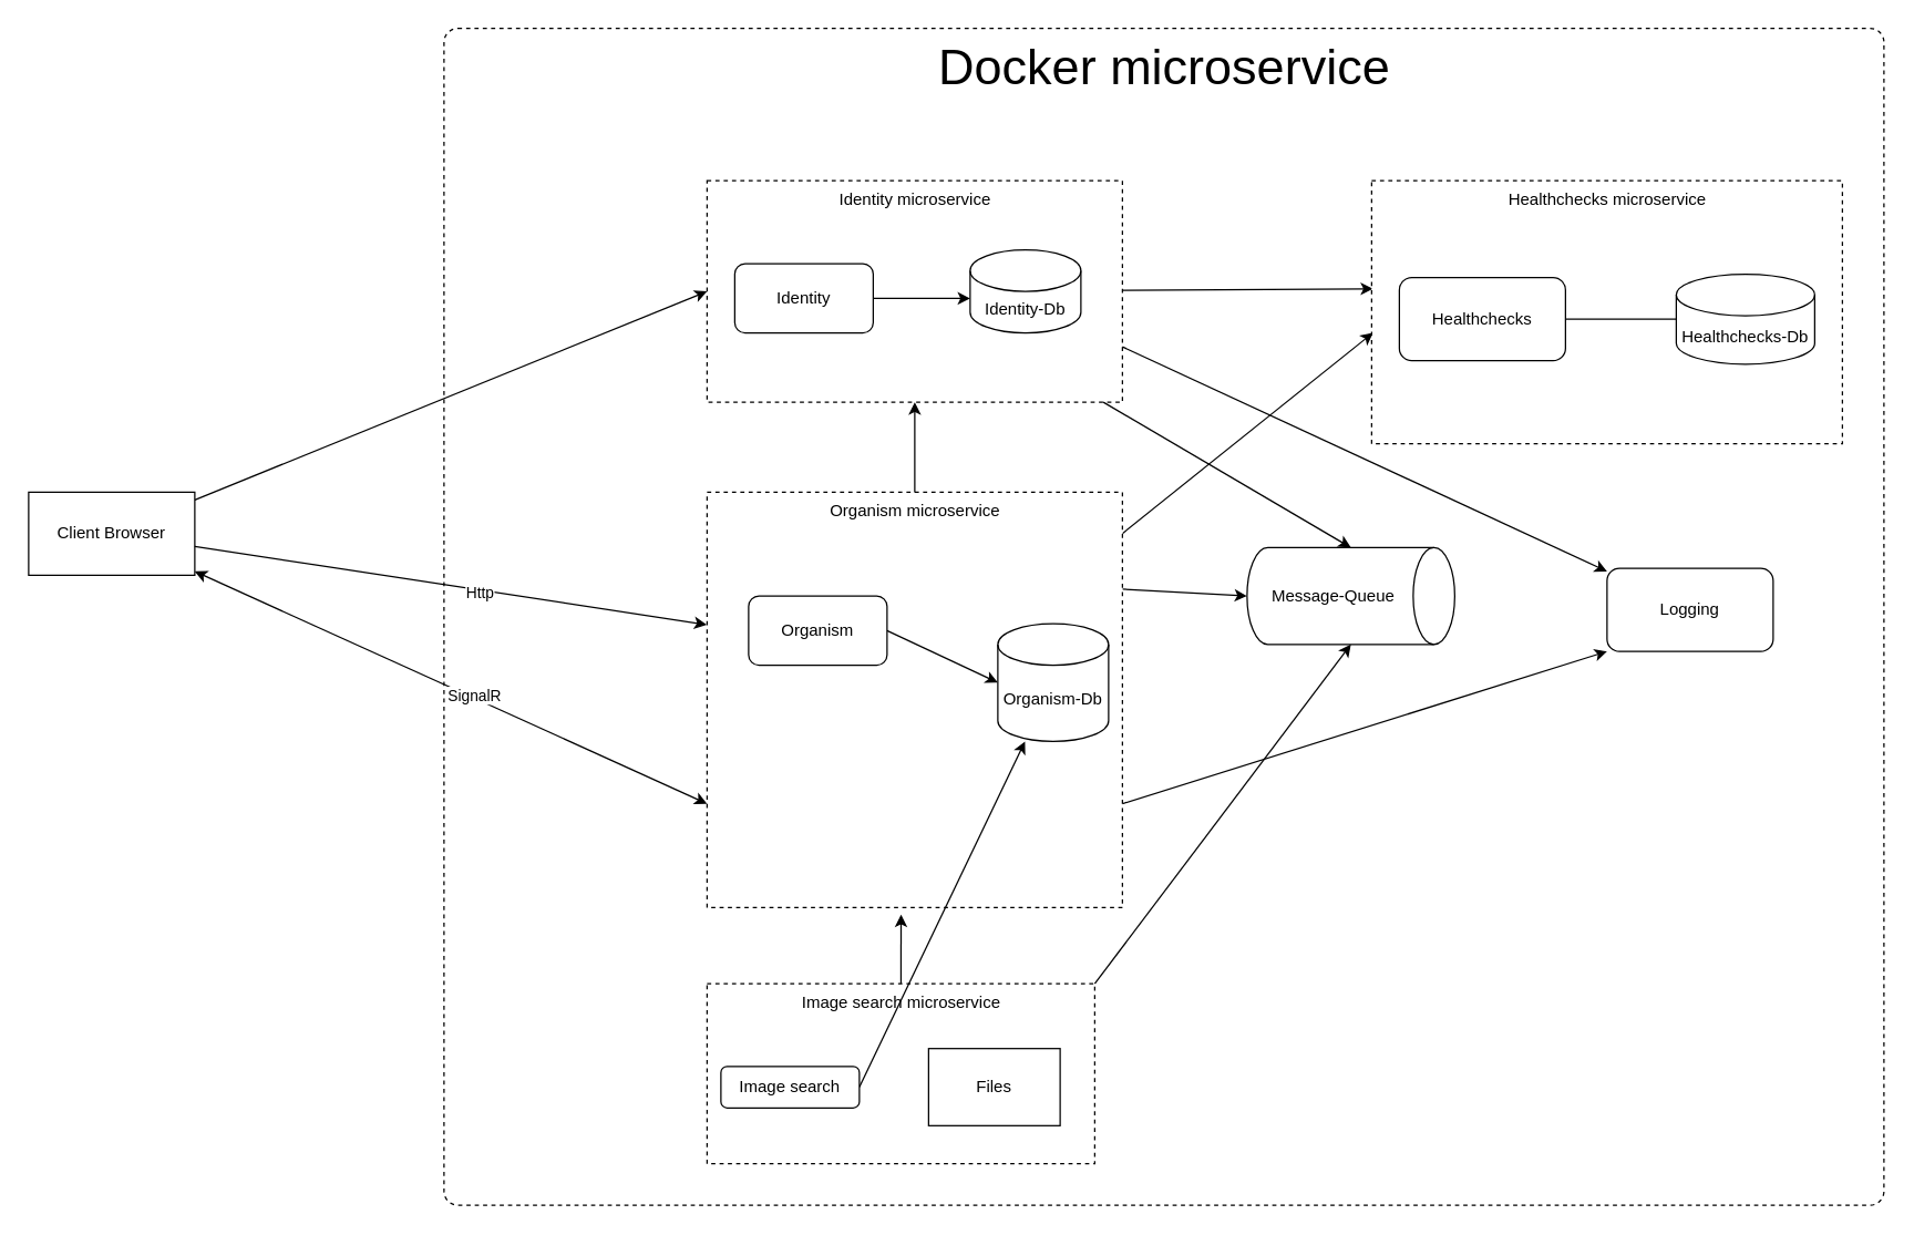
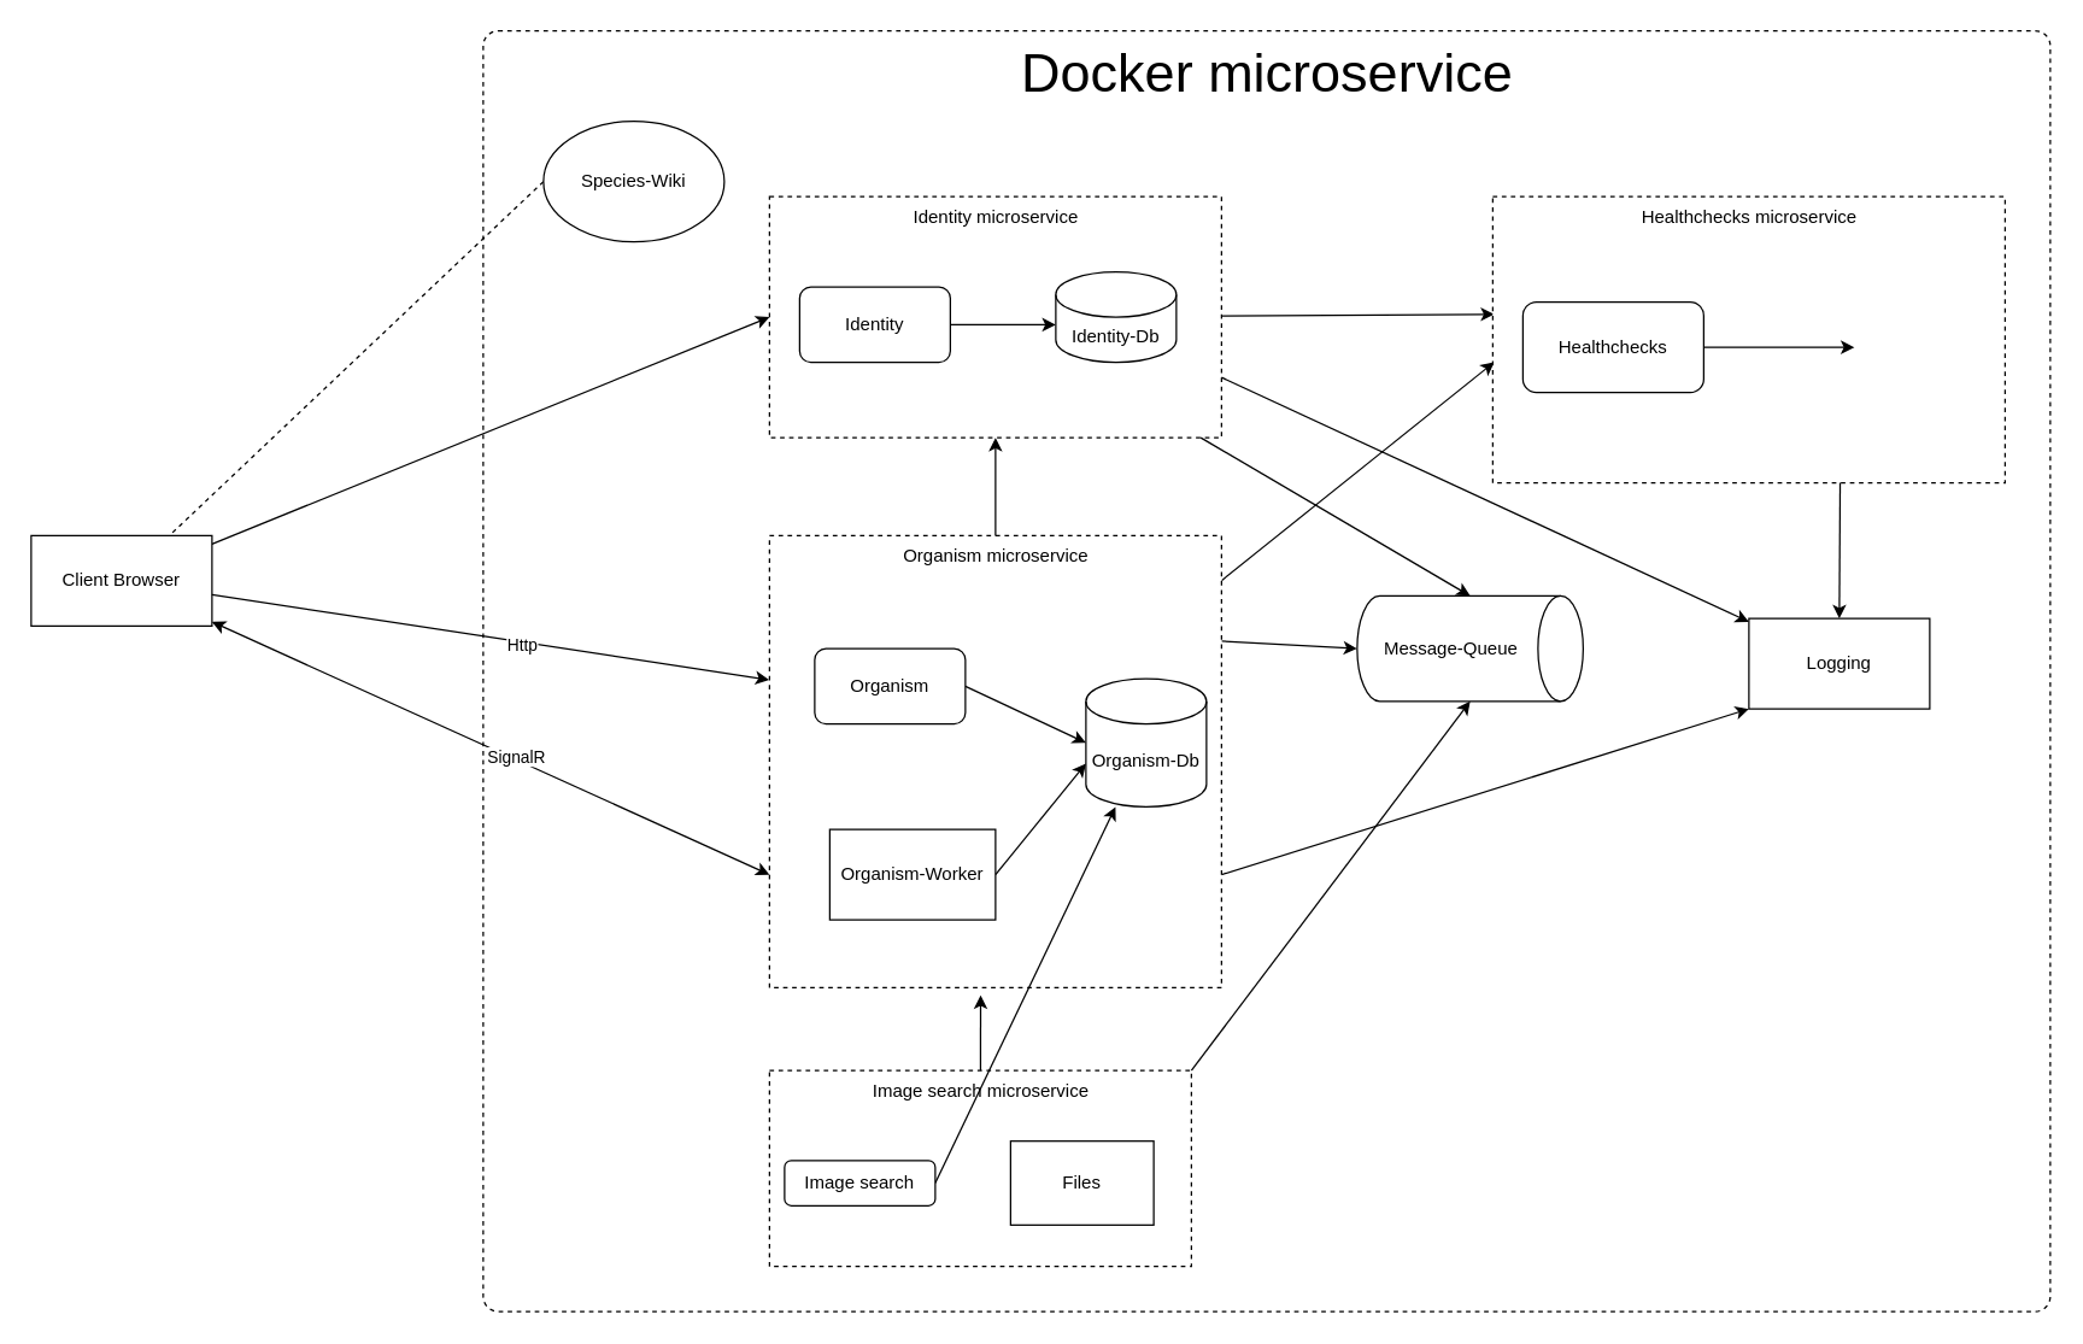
  <mxCell id="0" />
  <mxCell id="1" parent="0" />
  <mxCell id="2" value="" style="group" parent="1" vertex="1" connectable="0"><mxGeometry x="20" y="20" width="1340" height="850" as="geometry" /></mxCell>
  <mxCell id="3" value="&lt;font style=&quot;font-size: 36px&quot;&gt;Docker microservice&lt;/font&gt;" style="html=1;align=center;verticalAlign=top;rounded=1;absoluteArcSize=1;arcSize=20;dashed=1;" parent="2" vertex="1"><mxGeometry x="300" width="1040" height="850" as="geometry" /></mxCell>
  <mxCell id="4" value="" style="group" parent="2" vertex="1" connectable="0"><mxGeometry x="490" y="110" width="300" height="160" as="geometry" /></mxCell>
  <mxCell id="5" value="Identity microservice" style="html=1;align=center;verticalAlign=top;rounded=1;absoluteArcSize=1;arcSize=0;dashed=1;" parent="4" vertex="1"><mxGeometry width="300" height="160" as="geometry" /></mxCell>
  <mxCell id="6" style="edgeStyle=none;html=1;exitX=1;exitY=0.5;exitDx=0;exitDy=0;" parent="4" source="8" edge="1"><mxGeometry relative="1" as="geometry"><mxPoint x="86.12" y="79.999" as="sourcePoint" /><mxPoint x="190" y="85" as="targetPoint" /></mxGeometry></mxCell>
  <mxCell id="7" value="Identity-Db" style="shape=cylinder3;whiteSpace=wrap;html=1;boundedLbl=1;backgroundOutline=1;size=15;" vertex="1" parent="4"><mxGeometry x="190" y="50" width="80" height="60" as="geometry" /></mxCell>
  <mxCell id="8" value="Identity" style="rounded=1;whiteSpace=wrap;html=1;" vertex="1" parent="4"><mxGeometry x="20" y="60" width="100" height="50" as="geometry" /></mxCell>
  <mxCell id="9" style="edgeStyle=none;html=1;endArrow=classic;endFill=1;entryX=0;entryY=0.5;entryDx=0;entryDy=0;" parent="2" source="10" target="5" edge="1"><mxGeometry relative="1" as="geometry" /></mxCell>
  <mxCell id="10" value="Client Browser" style="rounded=0;whiteSpace=wrap;html=1;" parent="2" vertex="1"><mxGeometry y="335" width="120" height="60" as="geometry" /></mxCell>
+ <mxCell id="11" style="edgeStyle=none;html=1;dashed=1;endArrow=none;endFill=0;exitX=0;exitY=0.5;exitDx=0;exitDy=0;" parent="2" source="44" target="10" edge="1"><mxGeometry relative="1" as="geometry"><mxPoint x="320.0" y="110.0" as="sourcePoint" /></mxGeometry></mxCell>
  <mxCell id="12" style="edgeStyle=none;html=1;entryX=0.5;entryY=1;entryDx=0;entryDy=0;entryPerimeter=0;" parent="2" target="43" edge="1"><mxGeometry relative="1" as="geometry"><mxPoint x="790" y="405" as="sourcePoint" /><mxPoint x="850" y="405" as="targetPoint" /></mxGeometry></mxCell>
  <mxCell id="13" style="edgeStyle=none;html=1;exitX=1;exitY=0;exitDx=0;exitDy=0;entryX=1;entryY=0.5;entryDx=0;entryDy=0;entryPerimeter=0;" parent="2" source="33" target="43" edge="1"><mxGeometry relative="1" as="geometry"><mxPoint x="913.819" y="460" as="targetPoint" /></mxGeometry></mxCell>
  <mxCell id="14" style="edgeStyle=none;html=1;entryX=0.003;entryY=0.411;entryDx=0;entryDy=0;entryPerimeter=0;" parent="2" source="5" target="19" edge="1"><mxGeometry relative="1" as="geometry"><mxPoint x="1010" y="218.605" as="targetPoint" /></mxGeometry></mxCell>
  <mxCell id="15" style="edgeStyle=none;html=1;entryX=0.003;entryY=0.578;entryDx=0;entryDy=0;entryPerimeter=0;" parent="2" source="25" target="19" edge="1"><mxGeometry relative="1" as="geometry"><mxPoint x="1010" y="245.116" as="targetPoint" /></mxGeometry></mxCell>
  <mxCell id="16" style="edgeStyle=none;html=1;exitX=1;exitY=0.75;exitDx=0;exitDy=0;" parent="2" source="5" target="45" edge="1"><mxGeometry relative="1" as="geometry"><mxPoint x="1095.221" y="362.36" as="targetPoint" /></mxGeometry></mxCell>
  <mxCell id="17" style="edgeStyle=none;html=1;entryX=0;entryY=1;entryDx=0;entryDy=0;exitX=1;exitY=0.75;exitDx=0;exitDy=0;" parent="2" source="25" target="45" edge="1"><mxGeometry relative="1" as="geometry"><mxPoint x="1100" y="470" as="targetPoint" /></mxGeometry></mxCell>
  <mxCell id="18" value="" style="group" parent="2" vertex="1" connectable="0"><mxGeometry x="970" y="110" width="340" height="190" as="geometry" /></mxCell>
  <mxCell id="19" value="Healthchecks microservice" style="html=1;align=center;verticalAlign=top;rounded=1;absoluteArcSize=1;arcSize=0;dashed=1;" parent="18" vertex="1"><mxGeometry width="340" height="190" as="geometry" /></mxCell>
  <mxCell id="20" style="edgeStyle=none;html=1;exitX=1;exitY=0.5;exitDx=0;exitDy=0;" parent="18" source="22" edge="1"><mxGeometry relative="1" as="geometry"><mxPoint x="114.39" y="100" as="sourcePoint" /><mxPoint x="240" y="100" as="targetPoint" /></mxGeometry></mxCell>
- <mxCell id="21" value="Healthchecks-Db" style="shape=cylinder3;whiteSpace=wrap;html=1;boundedLbl=1;backgroundOutline=1;size=15;" vertex="1" parent="18"><mxGeometry x="220" y="67.5" width="100" height="65" as="geometry" /></mxCell>
  <mxCell id="22" value="Healthchecks" style="rounded=1;whiteSpace=wrap;html=1;" vertex="1" parent="18"><mxGeometry x="20" y="70" width="120" height="60" as="geometry" /></mxCell>
+ <mxCell id="23" style="edgeStyle=none;html=1;exitX=0.678;exitY=0.999;exitDx=0;exitDy=0;exitPerimeter=0;entryX=0.5;entryY=0;entryDx=0;entryDy=0;" parent="2" source="19" target="45" edge="1"><mxGeometry relative="1" as="geometry"><mxPoint x="1200" y="300" as="sourcePoint" /><mxPoint x="1200.087" y="350" as="targetPoint" /></mxGeometry></mxCell>
  <mxCell id="24" value="" style="group" parent="2" vertex="1" connectable="0"><mxGeometry x="490" y="335" width="300" height="300" as="geometry" /></mxCell>
  <mxCell id="25" value="Organism microservice" style="html=1;align=center;verticalAlign=top;rounded=1;absoluteArcSize=1;arcSize=0;dashed=1;" parent="24" vertex="1"><mxGeometry width="300" height="300" as="geometry" /></mxCell>
  <mxCell id="26" style="edgeStyle=none;html=1;entryX=0;entryY=0.5;entryDx=0;entryDy=0;entryPerimeter=0;exitX=1;exitY=0.5;exitDx=0;exitDy=0;" parent="24" source="29" target="28" edge="1"><mxGeometry relative="1" as="geometry"><mxPoint x="72.191" y="103.147" as="sourcePoint" /><mxPoint x="139.286" y="107.256" as="targetPoint" /></mxGeometry></mxCell>
+ <mxCell id="27" style="edgeStyle=none;html=1;entryX=0;entryY=0;entryDx=0;entryDy=56.25;entryPerimeter=0;exitX=1;exitY=0.5;exitDx=0;exitDy=0;" parent="24" source="30" target="28" edge="1"><mxGeometry relative="1" as="geometry"><mxPoint x="79.883" y="190" as="sourcePoint" /><mxPoint x="139.286" y="128.742" as="targetPoint" /></mxGeometry></mxCell>
  <mxCell id="28" value="Organism-Db" style="shape=cylinder3;whiteSpace=wrap;html=1;boundedLbl=1;backgroundOutline=1;size=15;" vertex="1" parent="24"><mxGeometry x="210" y="95" width="80" height="85" as="geometry" /></mxCell>
  <mxCell id="29" value="Organism" style="rounded=1;whiteSpace=wrap;html=1;" vertex="1" parent="24"><mxGeometry x="30" y="75" width="100" height="50" as="geometry" /></mxCell>
+ <mxCell id="30" value="Organism-Worker" style="rounded=0;whiteSpace=wrap;html=1;" vertex="1" parent="24"><mxGeometry x="40" y="195" width="110" height="60" as="geometry" /></mxCell>
  <mxCell id="31" style="edgeStyle=none;html=1;" parent="2" source="25" target="5" edge="1"><mxGeometry relative="1" as="geometry" /></mxCell>
  <mxCell id="32" value="" style="group" parent="2" vertex="1" connectable="0"><mxGeometry x="490" y="690" width="280" height="130" as="geometry" /></mxCell>
  <mxCell id="33" value="Image search microservice" style="html=1;align=center;verticalAlign=top;rounded=1;absoluteArcSize=1;arcSize=0;dashed=1;" parent="32" vertex="1"><mxGeometry width="280" height="130" as="geometry" /></mxCell>
  <mxCell id="34" value="Files" style="rounded=0;whiteSpace=wrap;html=1;" parent="32" vertex="1"><mxGeometry x="160" y="46.846" width="95" height="55.714" as="geometry" /></mxCell>
  <mxCell id="35" style="edgeStyle=none;html=1;exitX=1;exitY=0.5;exitDx=0;exitDy=0;" parent="32" source="36" target="28" edge="1"><mxGeometry relative="1" as="geometry"><mxPoint x="112.857" y="74.707" as="sourcePoint" /></mxGeometry></mxCell>
  <mxCell id="36" value="Image search" style="rounded=1;whiteSpace=wrap;html=1;" vertex="1" parent="32"><mxGeometry x="10" y="59.7" width="100" height="30" as="geometry" /></mxCell>
  <mxCell id="37" style="edgeStyle=none;html=1;entryX=0.467;entryY=1.017;entryDx=0;entryDy=0;entryPerimeter=0;" parent="2" source="33" target="25" edge="1"><mxGeometry relative="1" as="geometry" /></mxCell>
  <mxCell id="38" style="edgeStyle=none;html=1;entryX=0;entryY=0.5;entryDx=0;entryDy=0;entryPerimeter=0;" parent="2" source="5" target="43" edge="1"><mxGeometry relative="1" as="geometry"><mxPoint x="939.371" y="349.89" as="targetPoint" /></mxGeometry></mxCell>
  <mxCell id="39" style="edgeStyle=none;html=1;endArrow=classic;endFill=1;entryX=-0.001;entryY=0.319;entryDx=0;entryDy=0;entryPerimeter=0;" parent="2" source="10" target="25" edge="1"><mxGeometry relative="1" as="geometry"><mxPoint x="506.071" y="436.429" as="targetPoint" /></mxGeometry></mxCell>
  <mxCell id="40" value="Http" style="edgeLabel;html=1;align=center;verticalAlign=middle;resizable=0;points=[];" parent="39" vertex="1" connectable="0"><mxGeometry x="0.111" y="-2" relative="1" as="geometry"><mxPoint as="offset" /></mxGeometry></mxCell>
  <mxCell id="41" style="edgeStyle=none;html=1;exitX=0;exitY=0.75;exitDx=0;exitDy=0;startArrow=classic;startFill=1;" parent="2" source="25" target="10" edge="1"><mxGeometry relative="1" as="geometry"><mxPoint x="510" y="550" as="sourcePoint" /></mxGeometry></mxCell>
  <mxCell id="42" value="SignalR" style="edgeLabel;html=1;align=center;verticalAlign=middle;resizable=0;points=[];" parent="41" vertex="1" connectable="0"><mxGeometry x="-0.088" y="-1" relative="1" as="geometry"><mxPoint y="-1" as="offset" /></mxGeometry></mxCell>
  <mxCell id="43" value="Message-Queue" style="shape=cylinder3;whiteSpace=wrap;html=1;boundedLbl=1;backgroundOutline=1;size=15;direction=south;" vertex="1" parent="2"><mxGeometry x="880" y="375" width="150" height="70" as="geometry" /></mxCell>
- <mxCell id="45" value="Logging" style="rounded=1;whiteSpace=wrap;html=1;" vertex="1" parent="2"><mxGeometry x="1140" y="390" width="120" height="60" as="geometry" /></mxCell>
+ <mxCell id="44" value="Species-Wiki" style="ellipse;whiteSpace=wrap;html=1;" vertex="1" parent="2"><mxGeometry x="340" y="60" width="120" height="80" as="geometry" /></mxCell>
+ <mxCell id="45" value="Logging" style="whiteSpace=wrap;html=1;rounded=0;" vertex="1" parent="2"><mxGeometry x="1140" y="390" width="120" height="60" as="geometry" /></mxCell>
